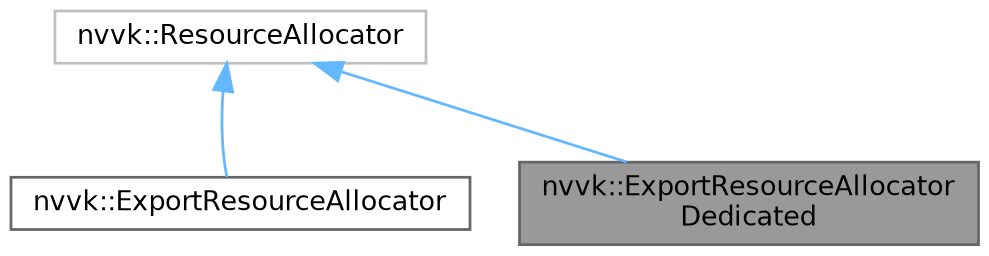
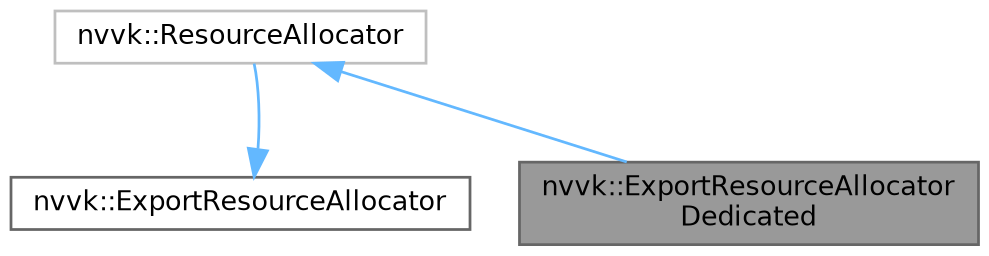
  digraph {
    node [color=gray40 fillcolor=white fontname=Helvetica fontsize=10 shape=box style=filled]
    edge [color=steelblue1 dir=back fontname=Helvetica fontsize=10 labelfontname=Helvetica labelfontsize=10 style=solid]
    n1 [fillcolor=grey60 fontcolor=black height=0.2 label="nvvk::ExportResourceAllocator\lDedicated" width=0.4]
    n2 [height=0.2 label="nvvk::ExportResourceAllocator" width=0.4]
    n3 [color=grey75 height=0.2 label="nvvk::ResourceAllocator" width=0.4]
    n3 -> n1
-   n3 -> n2
+   n2 -> n3
  }
